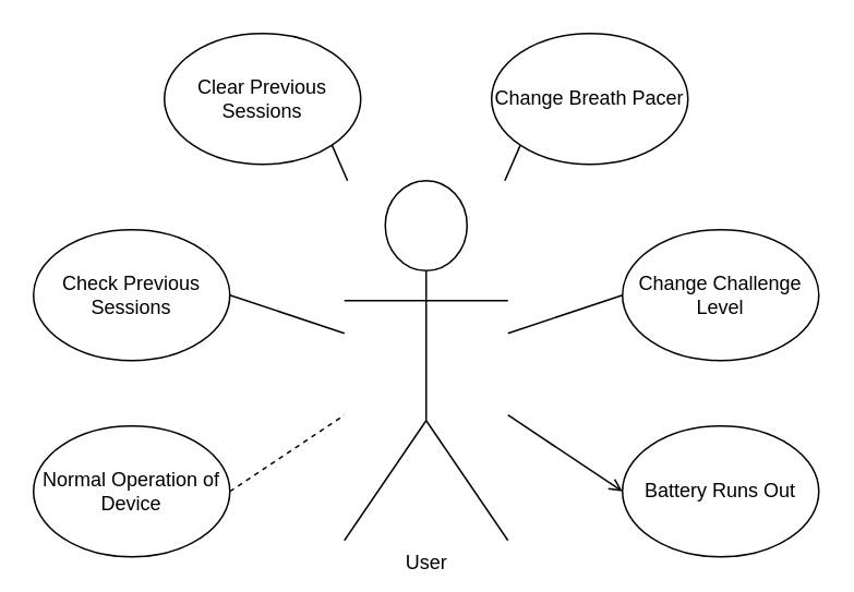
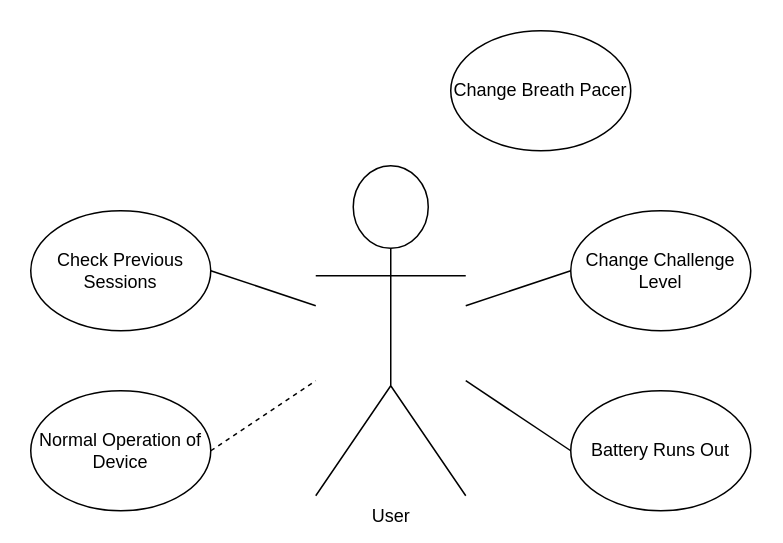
  <mxCell id="0" />
  <mxCell id="1" parent="0" />
  <mxCell id="2" value="" style="group" vertex="1" connectable="0" parent="1"><mxGeometry x="20" y="20" width="480" height="320" as="geometry" /></mxCell>
  <mxCell id="3" value="Normal Operation of Device" style="ellipse;whiteSpace=wrap;html=1;" vertex="1" parent="2"><mxGeometry y="240" width="120" height="80" as="geometry" /></mxCell>
  <mxCell id="4" value="Check Previous Sessions" style="ellipse;whiteSpace=wrap;html=1;" vertex="1" parent="2"><mxGeometry y="120" width="120" height="80" as="geometry" /></mxCell>
- <mxCell id="5" value="Clear Previous Sessions" style="ellipse;whiteSpace=wrap;html=1;" vertex="1" parent="2"><mxGeometry x="80" width="120" height="80" as="geometry" /></mxCell>
  <mxCell id="6" value="Change Breath Pacer" style="ellipse;whiteSpace=wrap;html=1;" vertex="1" parent="2"><mxGeometry x="280" width="120" height="80" as="geometry" /></mxCell>
  <mxCell id="7" value="User" style="shape=umlActor;verticalLabelPosition=bottom;verticalAlign=top;html=1;outlineConnect=0;" vertex="1" parent="2"><mxGeometry x="190" y="90" width="100" height="220" as="geometry" /></mxCell>
  <mxCell id="8" value="Change Challenge Level" style="ellipse;whiteSpace=wrap;html=1;" vertex="1" parent="2"><mxGeometry x="360" y="120" width="120" height="80" as="geometry" /></mxCell>
  <mxCell id="9" value="Battery Runs Out" style="ellipse;whiteSpace=wrap;html=1;" vertex="1" parent="2"><mxGeometry x="360" y="240" width="120" height="80" as="geometry" /></mxCell>
  <mxCell id="10" value="" style="endArrow=none;html=1;rounded=0;exitX=1;exitY=0.5;exitDx=0;exitDy=0;dashed=1;" edge="1" parent="2" source="3" target="7"><mxGeometry width="50" height="50" relative="1" as="geometry"><mxPoint x="150" y="260" as="sourcePoint" /><mxPoint x="200" y="210" as="targetPoint" /></mxGeometry></mxCell>
  <mxCell id="11" value="" style="endArrow=none;html=1;rounded=0;exitX=1;exitY=0.5;exitDx=0;exitDy=0;" edge="1" parent="2" source="4" target="7"><mxGeometry width="50" height="50" relative="1" as="geometry"><mxPoint x="130" y="220" as="sourcePoint" /><mxPoint x="180" y="170" as="targetPoint" /></mxGeometry></mxCell>
- <mxCell id="12" value="" style="endArrow=none;html=1;rounded=0;exitX=1;exitY=1;exitDx=0;exitDy=0;" edge="1" parent="2" source="5" target="7"><mxGeometry width="50" height="50" relative="1" as="geometry"><mxPoint x="10" y="40" as="sourcePoint" /><mxPoint x="60" y="-10" as="targetPoint" /></mxGeometry></mxCell>
- <mxCell id="13" value="" style="endArrow=none;html=1;rounded=0;entryX=0;entryY=1;entryDx=0;entryDy=0;" edge="1" parent="2" source="7" target="6"><mxGeometry width="50" height="50" relative="1" as="geometry"><mxPoint x="300" y="170" as="sourcePoint" /><mxPoint x="350" y="120" as="targetPoint" /></mxGeometry></mxCell>
  <mxCell id="14" value="" style="endArrow=none;html=1;rounded=0;entryX=0;entryY=0.5;entryDx=0;entryDy=0;" edge="1" parent="2" source="7" target="8"><mxGeometry width="50" height="50" relative="1" as="geometry"><mxPoint x="300" y="200" as="sourcePoint" /><mxPoint x="350" y="150" as="targetPoint" /></mxGeometry></mxCell>
- <mxCell id="15" value="" style="endArrow=open;html=1;rounded=0;entryX=0;entryY=0.5;entryDx=0;entryDy=0;" edge="1" parent="2" source="7" target="9"><mxGeometry width="50" height="50" relative="1" as="geometry"><mxPoint x="300" y="290" as="sourcePoint" /><mxPoint x="350" y="240" as="targetPoint" /></mxGeometry></mxCell>
+ <mxCell id="15" value="" style="endArrow=none;html=1;rounded=0;entryX=0;entryY=0.5;entryDx=0;entryDy=0;" edge="1" parent="2" source="7" target="9"><mxGeometry width="50" height="50" relative="1" as="geometry"><mxPoint x="300" y="290" as="sourcePoint" /><mxPoint x="350" y="240" as="targetPoint" /></mxGeometry></mxCell>
